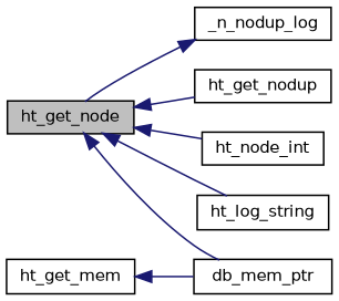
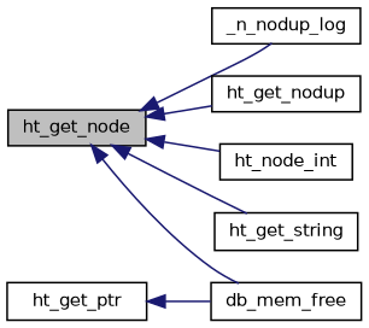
  digraph {
    rankdir=LR
    node [color=black fillcolor=white fontname=Helvetica fontsize=10 shape=record style=filled]
    edge [color=midnightblue dir=back fontname=Helvetica fontsize=10 labelfontname=Helvetica labelfontsize=10 style=solid]
    n1 [fillcolor=grey75 fontcolor=black height=0.2 label=ht_get_node width=0.4]
    n2 [height=0.2 label=_n_nodup_log width=0.4]
    n3 [height=0.2 label=ht_get_nodup width=0.4]
    n4 [height=0.2 label=ht_node_int width=0.4]
-   n5 [height=0.2 label=ht_log_string width=0.4]
-   n6 [height=0.2 label=db_mem_ptr width=0.4]
-   n7 [height=0.2 label=ht_get_mem width=0.4]
-   n2 -> n1
+   n5 [height=0.2 label=ht_get_string width=0.4]
+   n6 [height=0.2 label=db_mem_free width=0.4]
+   n7 [height=0.2 label=ht_get_ptr width=0.4]
+   n1 -> n2
    n1 -> n3
    n1 -> n4
    n1 -> n5
    n1 -> n6
    n7 -> n6
  }
